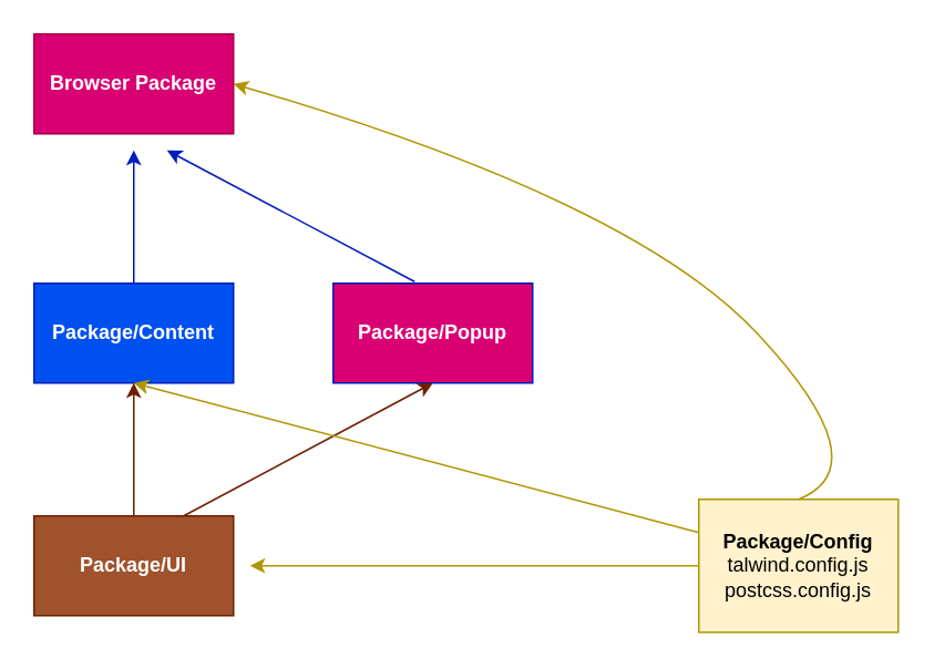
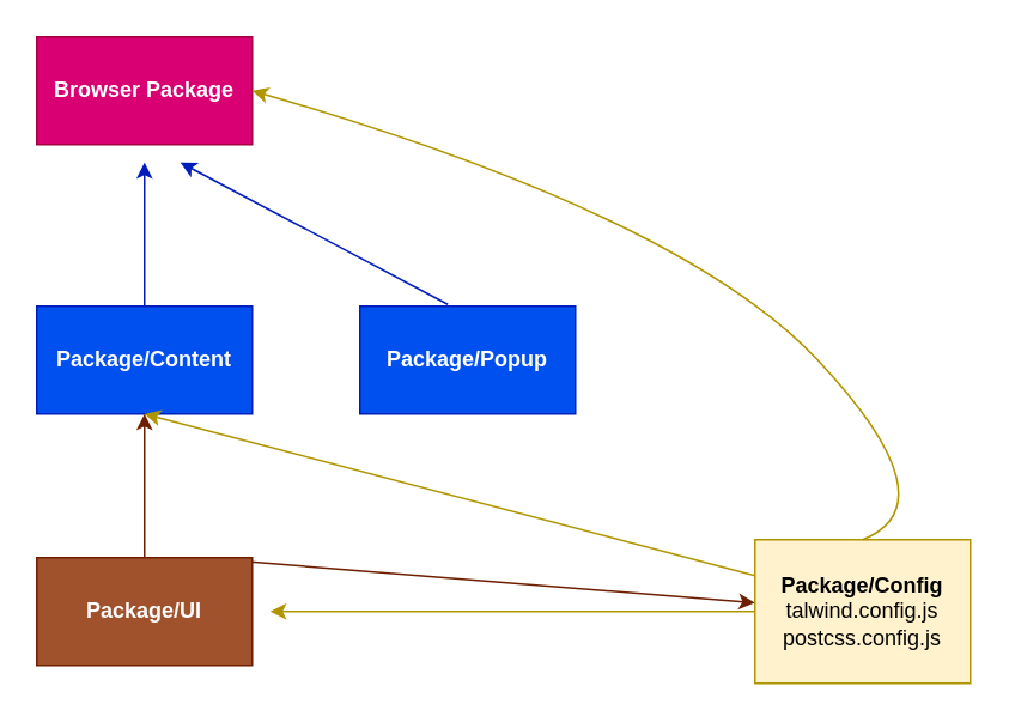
  <mxCell id="0" />
  <mxCell id="1" parent="0" />
  <mxCell id="2" value="&lt;b&gt;Browser Package&lt;/b&gt;" style="rounded=0;whiteSpace=wrap;html=1;fillColor=#d80073;fontColor=#ffffff;strokeColor=#A50040;" parent="1" vertex="1"><mxGeometry x="20" y="20" width="120" height="60" as="geometry" /></mxCell>
  <mxCell id="3" style="edgeStyle=none;html=1;fillColor=#0050ef;strokeColor=#001DBC;" parent="1" source="4" edge="1"><mxGeometry relative="1" as="geometry"><mxPoint x="80" y="90" as="targetPoint" /><Array as="points"><mxPoint x="80" y="130" /></Array></mxGeometry></mxCell>
  <mxCell id="4" value="&lt;b&gt;Package/Content&lt;/b&gt;" style="rounded=0;whiteSpace=wrap;html=1;fillColor=#0050ef;fontColor=#ffffff;strokeColor=#001DBC;" parent="1" vertex="1"><mxGeometry x="20" y="170" width="120" height="60" as="geometry" /></mxCell>
  <mxCell id="5" style="edgeStyle=none;html=1;exitX=0.408;exitY=-0.017;exitDx=0;exitDy=0;exitPerimeter=0;fillColor=#0050ef;strokeColor=#001DBC;" parent="1" source="6" edge="1"><mxGeometry relative="1" as="geometry"><mxPoint x="100" y="90" as="targetPoint" /><Array as="points" /></mxGeometry></mxCell>
- <mxCell id="6" value="&lt;b&gt;Package/Popup&lt;/b&gt;" style="rounded=0;whiteSpace=wrap;html=1;fillColor=#d80073;fontColor=#ffffff;strokeColor=#001DBC;" parent="1" vertex="1"><mxGeometry x="200" y="170" width="120" height="60" as="geometry" /></mxCell>
+ <mxCell id="6" value="&lt;b&gt;Package/Popup&lt;/b&gt;" style="rounded=0;whiteSpace=wrap;html=1;fillColor=#0050ef;fontColor=#ffffff;strokeColor=#001DBC;" parent="1" vertex="1"><mxGeometry x="200" y="170" width="120" height="60" as="geometry" /></mxCell>
  <mxCell id="7" value="" style="edgeStyle=none;html=1;fillColor=#a0522d;strokeColor=#6D1F00;" parent="1" source="9" target="4" edge="1"><mxGeometry relative="1" as="geometry" /></mxCell>
- <mxCell id="8" style="edgeStyle=none;html=1;exitX=0.75;exitY=0;exitDx=0;exitDy=0;entryX=0.5;entryY=1;entryDx=0;entryDy=0;fillColor=#a0522d;strokeColor=#6D1F00;" parent="1" source="9" target="6" edge="1"><mxGeometry relative="1" as="geometry"><mxPoint x="210" y="260" as="targetPoint" /></mxGeometry></mxCell>
+ <mxCell id="8" style="edgeStyle=none;html=1;exitX=0.75;exitY=0;exitDx=0;exitDy=0;fillColor=#a0522d;strokeColor=#6D1F00;" parent="1" source="9" target="12" edge="1"><mxGeometry relative="1" as="geometry"><mxPoint x="210" y="260" as="targetPoint" /></mxGeometry></mxCell>
  <mxCell id="9" value="&lt;b&gt;Package/UI&lt;/b&gt;" style="rounded=0;whiteSpace=wrap;html=1;fillColor=#a0522d;fontColor=#ffffff;strokeColor=#6D1F00;" parent="1" vertex="1"><mxGeometry x="20" y="310" width="120" height="60" as="geometry" /></mxCell>
  <mxCell id="10" style="edgeStyle=none;html=1;exitX=0;exitY=0.5;exitDx=0;exitDy=0;fillColor=#e3c800;strokeColor=#B09500;" parent="1" source="12" edge="1"><mxGeometry relative="1" as="geometry"><mxPoint x="150" y="340" as="targetPoint" /></mxGeometry></mxCell>
  <mxCell id="11" style="edgeStyle=none;html=1;exitX=0;exitY=0.25;exitDx=0;exitDy=0;entryX=0.5;entryY=1;entryDx=0;entryDy=0;fillColor=#e3c800;strokeColor=#B09500;" parent="1" source="12" target="4" edge="1"><mxGeometry relative="1" as="geometry" /></mxCell>
  <mxCell id="12" value="&lt;b&gt;Package/Config&lt;br&gt;&lt;/b&gt;talwind.config.js&lt;br&gt;postcss.config.js" style="rounded=0;whiteSpace=wrap;html=1;fillColor=#fff2cc;fontColor=#000000;strokeColor=#B09500;" parent="1" vertex="1"><mxGeometry x="420" y="300" width="120" height="80" as="geometry" /></mxCell>
  <mxCell id="13" value="" style="curved=1;endArrow=classic;html=1;exitX=0.5;exitY=0;exitDx=0;exitDy=0;entryX=1;entryY=0.5;entryDx=0;entryDy=0;fillColor=#e3c800;strokeColor=#B09500;" parent="1" source="12" target="2" edge="1"><mxGeometry width="50" height="50" relative="1" as="geometry"><mxPoint x="480" y="280" as="sourcePoint" /><mxPoint x="530" y="230" as="targetPoint" /><Array as="points"><mxPoint x="530" y="280" /><mxPoint x="380" y="120" /></Array></mxGeometry></mxCell>
